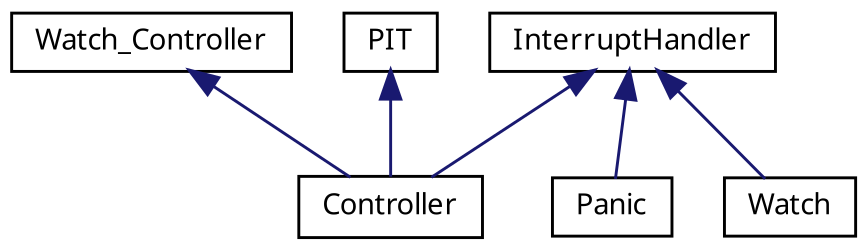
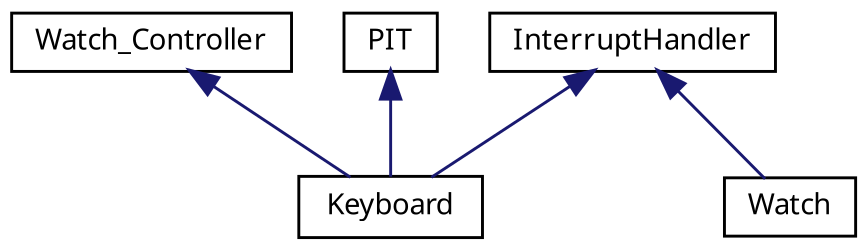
  digraph {
    fontname="Noto Sans"
    rankdir=TB
    node [color=black fontname="Noto Sans" fontsize=10 shape=record]
    edge [color=midnightblue dir=back fontname="Noto Sans" fontsize=10 labelfontname=Helvetica labelfontsize=10 style=solid]
    n1 [height=0.2 label=InterruptHandler width=0.4]
-   n2 [height=0.2 label=Controller width=0.4]
-   n3 [height=0.2 label=Panic width=0.4]
+   n2 [height=0.2 label=Keyboard width=0.4]
    n4 [height=0.2 label=Watch width=0.4]
    n5 [height=0.2 label=Watch_Controller width=0.4]
    n6 [height=0.2 label=PIT width=0.4]
    n1 -> n2
-   n1 -> n3
    n1 -> n4
    n5 -> n2
    n6 -> n2
  }
